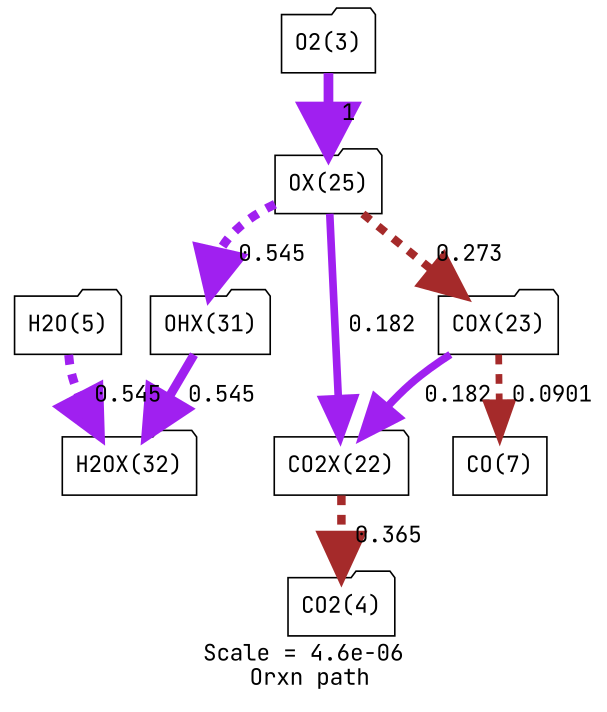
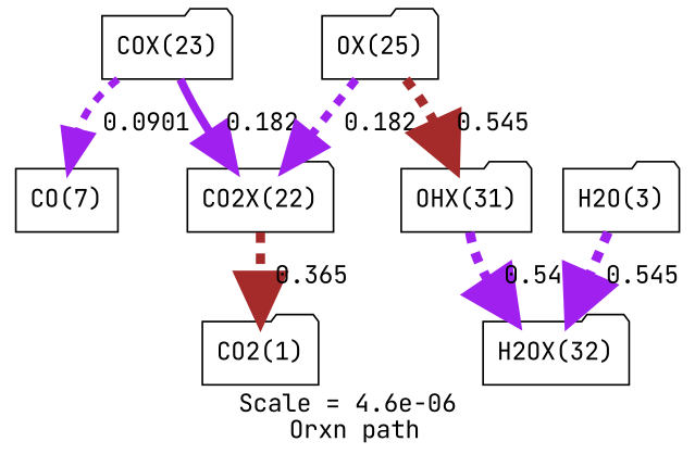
  digraph {
    fontname="JetBrains Mono"
    label="Scale = 4.6e-06\l Orxn path"
    node [fontname="JetBrains Mono" shape=folder]
    edge [arrowsize=2.77 color=purple fontname="JetBrains Mono" penwidth=5.54 style=dashed]
    n1 [label="CO2X(22)"]
-   n2 [label="CO2(4)"]
+   n2 [label="CO2(1)"]
    n3 [label="COX(23)"]
    n4 [label="CO(7)" shape=box]
    n5 [label="OX(25)"]
    n6 [label="OHX(31)"]
    n7 [label="H2OX(32)"]
-   n8 [label="O2(3)"]
-   n9 [label="H2O(5)"]
+   n9 [label="H2O(3)"]
    n1 -> n2 [arrowsize=2.62 color=brown label=" 0.365" penwidth=5.24]
    n3 -> n1 [arrowsize=2.36 label=" 0.182" penwidth=4.72 style=bold]
-   n3 -> n4 [arrowsize=2.09 color=brown label=" 0.0901" penwidth=4.18]
-   n5 -> n1 [arrowsize=2.36 label=" 0.182" penwidth=4.72 style=bold]
-   n5 -> n3 [arrowsize=2.51 color=brown label=" 0.273" penwidth=5.02]
-   n5 -> n6 [label=" 0.545"]
-   n6 -> n7 [label=" 0.545" style=bold]
-   n8 -> n5 [arrowsize=3 label=" 1" penwidth=6 style=bold]
+   n3 -> n4 [arrowsize=2.09 label=" 0.0901" penwidth=4.18]
+   n5 -> n1 [arrowsize=2.36 label=" 0.182" penwidth=4.72]
+   n5 -> n6 [color=brown label=" 0.545"]
+   n6 -> n7 [label=" 0.545"]
    n9 -> n7 [label=" 0.545"]
  }
